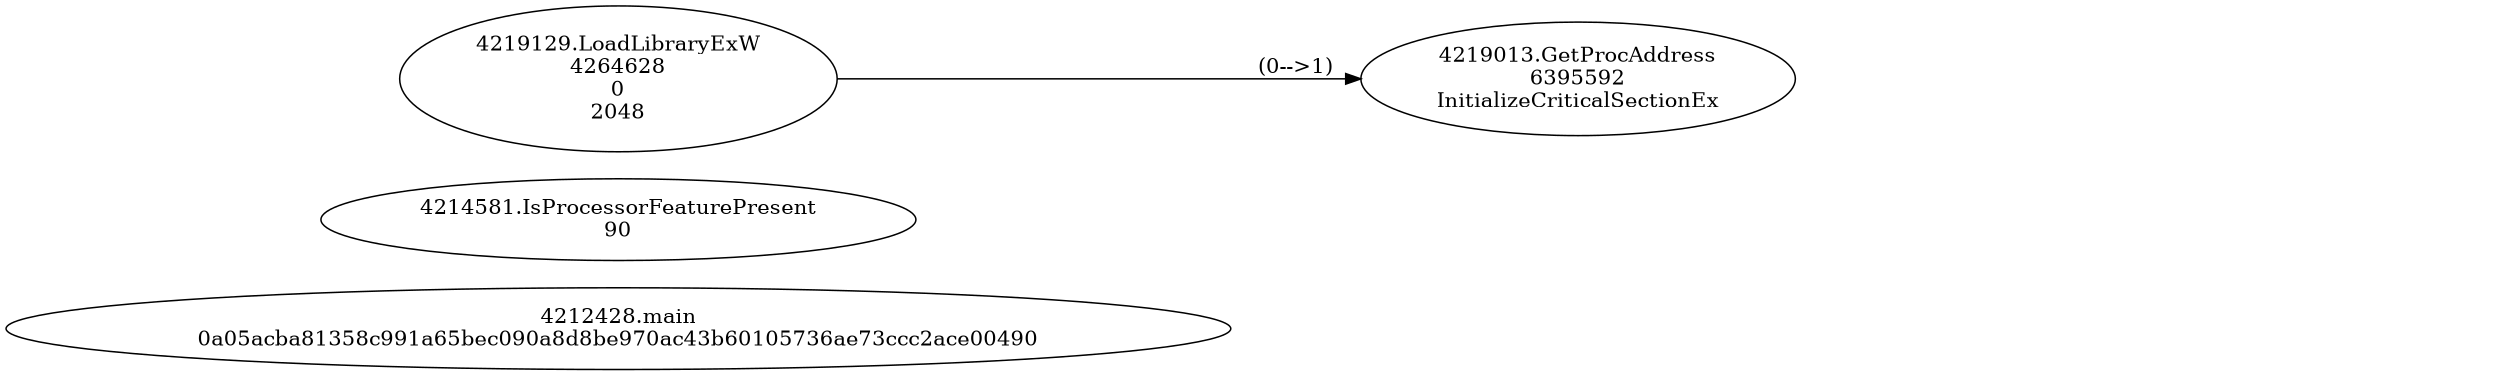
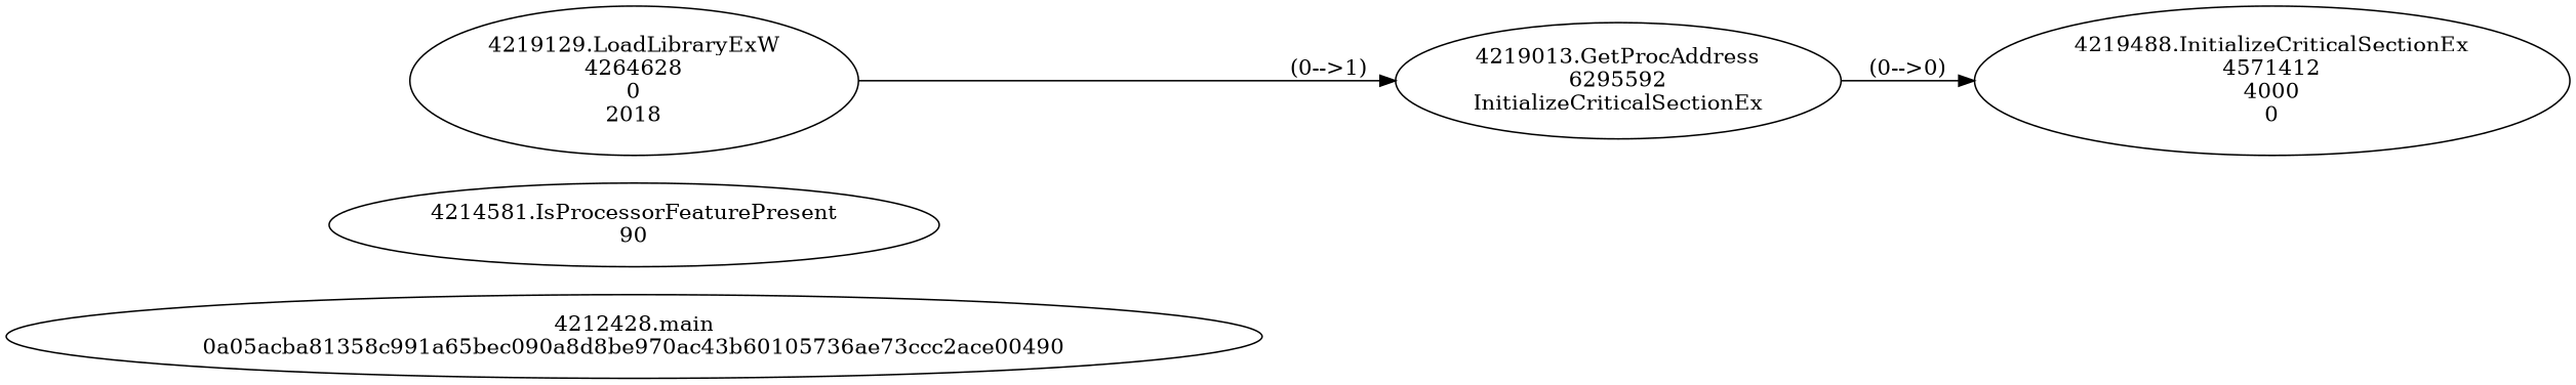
  digraph {
    rankdir=LR
    n1 [label="4212428.main\n0a05acba81358c991a65bec090a8d8be970ac43b60105736ae73ccc2ace00490"]
    n2 [label="4214581.IsProcessorFeaturePresent\n90"]
-   n3 [label="4219129.LoadLibraryExW\n4264628\n0\n2048"]
-   n4 [label="4219013.GetProcAddress\n6395592\nInitializeCriticalSectionEx"]
+   n3 [label="4219129.LoadLibraryExW\n4264628\n0\n2018"]
+   n4 [label="4219013.GetProcAddress\n6295592\nInitializeCriticalSectionEx"]
+   n5 [label="4219488.InitializeCriticalSectionEx\n4571412\n4000\n0"]
    n3 -> n4 [label="(0-->1)"]
+   n4 -> n5 [label="(0-->0)"]
  }
